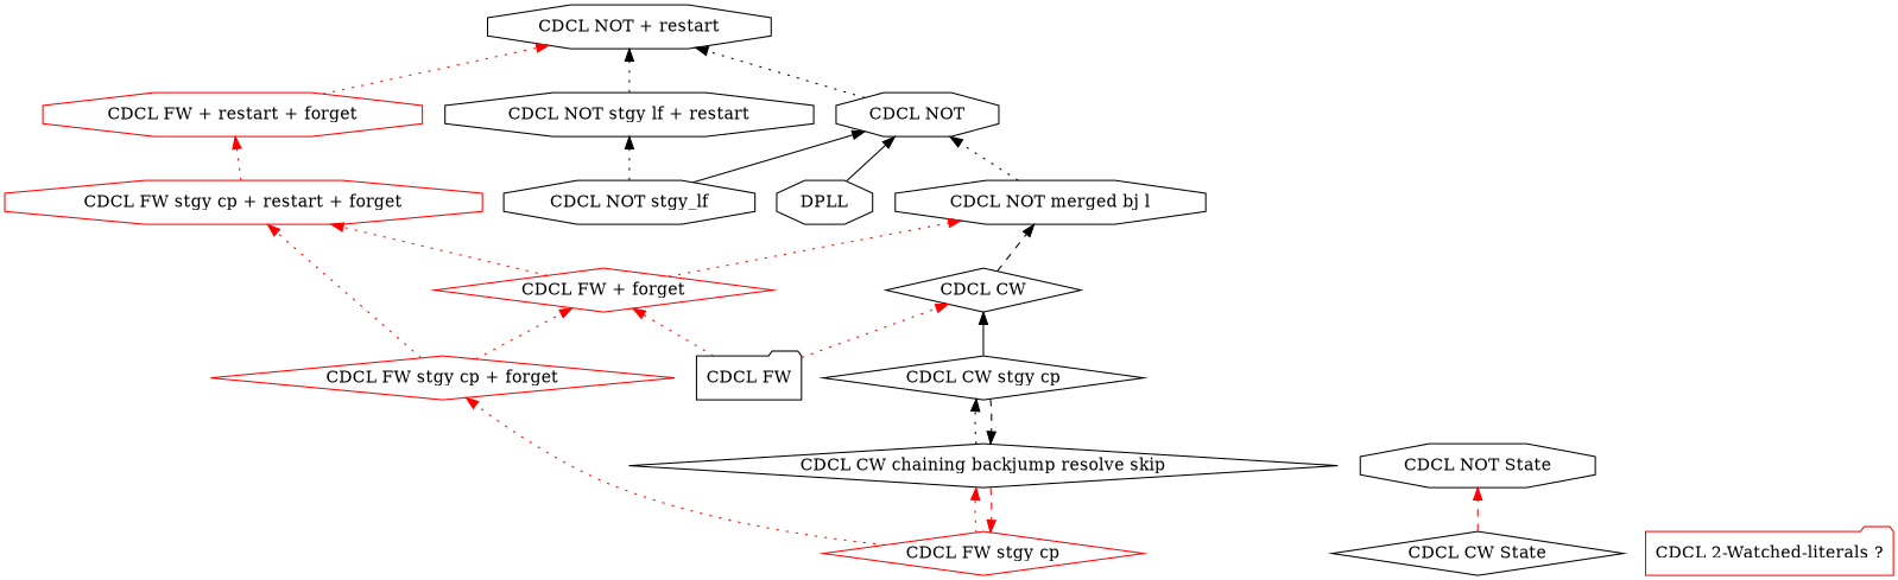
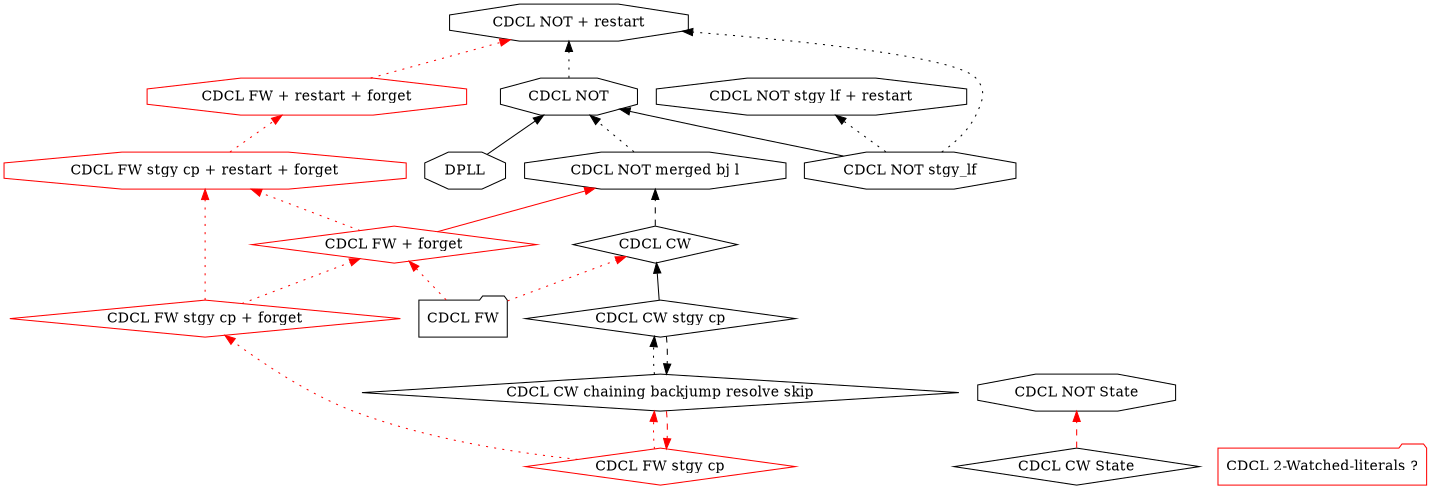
  digraph {
    rankdir=BT
    node [shape=octagon]
    edge [style=dotted color=red]
    n1 [label="CDCL NOT + restart"]
    n2 [label="CDCL NOT"]
    n3 [label="CDCL NOT stgy_lf"]
    n4 [label="CDCL NOT stgy lf + restart"]
    n5 [label="CDCL NOT merged bj l"]
    n6 [label=DPLL]
    n7 [label="CDCL FW" shape=folder]
    n8 [color=red label="CDCL FW stgy cp" shape=diamond]
    n9 [color=red label="CDCL FW + forget" shape=diamond]
    n10 [color=red label="CDCL FW stgy cp + forget" shape=diamond]
    n11 [color=red label="CDCL FW + restart + forget"]
    n12 [color=red label="CDCL FW stgy cp + restart + forget"]
    n13 [label="CDCL NOT State"]
    n14 [label="CDCL CW State" shape=diamond]
    n15 [label="CDCL CW" shape=diamond]
    n16 [label="CDCL CW chaining backjump resolve skip" shape=diamond]
    n17 [label="CDCL CW stgy cp" shape=diamond]
    n18 [color=red label="CDCL 2-Watched-literals ?" shape=folder]
    subgraph sub_1 {
      style=invisible
      n1
      n2
      n3
      n4
      n5
      n6
    }
    subgraph sub_2 {
      style=invisible
      n7
      n8
      n9
      n10
      n11
      n12
    }
    subgraph sub_3 {
      style=invisible
      n13
      n14
    }
    n2 -> n1 [color=""]
    n3 -> n2 [style="" color=""]
    n3 -> n4 [color=""]
-   n4 -> n1 [color=""]
+   n3 -> n1 [color=""]
    n5 -> n2 [color=""]
    n6 -> n2 [style="" color=""]
    n7 -> n9
    n7 -> n15
    n8 -> n10
    n8 -> n16
-   n9 -> n5
+   n9 -> n5 [style=solid]
    n9 -> n12
    n10 -> n9
    n10 -> n12
    n11 -> n1
    n12 -> n11
    n14 -> n13 [style=dashed]
    n15 -> n5 [style=dashed color=""]
    n16 -> n8 [style=dashed]
    n16 -> n17 [color=""]
    n17 -> n15 [style="" color=""]
    n17 -> n16 [style=dashed color=""]
  }
